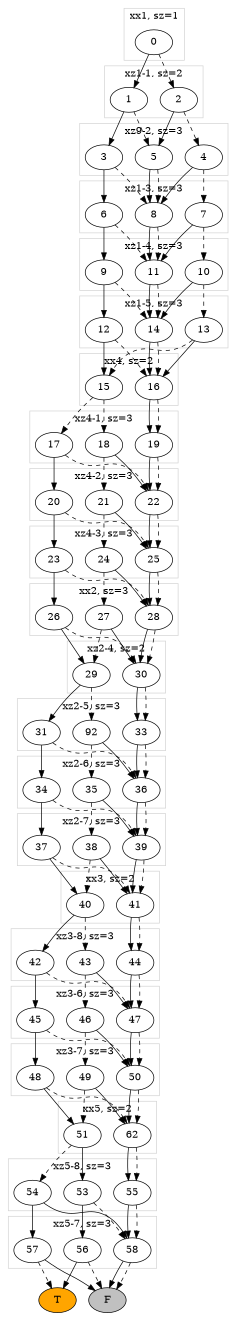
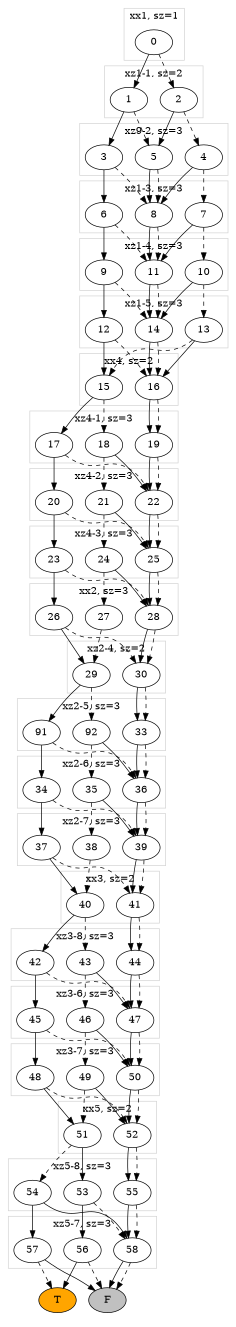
  digraph {
    2
    1
    0
    3
    4
    5
    7
    6
    8
    9
    10
    11
    12
    13
    14
    16
    15
    19
    17
    18
    22
    20
    21
    25
    24
    23
    28
    26
    27
    29
    30
    33
-   31
+   31 [label=91]
    n34 [label=92]
    34
    35
    36
    39
    37
    38
    40
    41
    45
    47
    46
    43
    44
    42
    48
    49
    50
-   52 [label=62]
+   52
    51
    53
    55
    54
    56
    57
    58
    n60 [fillcolor=gray label=F style=filled]
    n61 [fillcolor=orange label=T style=filled]
    subgraph cluster_1 {
      color=lightgrey
      label="xz1-1, sz=2"
      2
      1
    }
    subgraph cluster_2 {
      color=lightgrey
      label="xx1, sz=1"
      0
    }
    subgraph cluster_3 {
      color=lightgrey
      label="xz9-2, sz=3"
      3
      4
      5
    }
    subgraph cluster_4 {
      color=lightgrey
      label="xz1-3, sz=3"
      7
      6
      8
    }
    subgraph cluster_5 {
      color=lightgrey
      label="xz1-4, sz=3"
      9
      10
      11
    }
    subgraph cluster_6 {
      color=lightgrey
      label="xz1-5, sz=3"
      12
      13
      14
    }
    subgraph cluster_7 {
      color=lightgrey
      label="xx4, sz=2"
      16
      15
    }
    subgraph cluster_8 {
      color=lightgrey
      label="xz4-1, sz=3"
      19
      17
      18
    }
    subgraph cluster_9 {
      color=lightgrey
      label="xz4-2, sz=3"
      22
      20
      21
    }
    subgraph cluster_10 {
      color=lightgrey
      label="xz4-3, sz=3"
      25
      24
      23
    }
    subgraph cluster_11 {
      color=lightgrey
      label="xx2, sz=3"
      28
      26
      27
    }
    subgraph cluster_12 {
      color=lightgrey
      label="xz2-4, sz=2"
      29
      30
    }
    subgraph cluster_13 {
      color=lightgrey
      label="xz2-5, sz=3"
      33
      31
      n34
    }
    subgraph cluster_14 {
      color=lightgrey
      label="xz2-6, sz=3"
      34
      35
      36
    }
    subgraph cluster_15 {
      color=lightgrey
      label="xz2-7, sz=3"
      39
      37
      38
    }
    subgraph cluster_16 {
      color=lightgrey
      label="xx3, sz=2"
      40
      41
    }
    subgraph cluster_17 {
      color=lightgrey
      label="xz3-6, sz=3"
      45
      47
      46
    }
    subgraph cluster_18 {
      color=lightgrey
      label="xz3-8, sz=3"
      43
      44
      42
    }
    subgraph cluster_19 {
      color=lightgrey
      label="xz3-7, sz=3"
      48
      49
      50
    }
    subgraph cluster_20 {
      color=lightgrey
      label="xx5, sz=2"
      52
      51
    }
    subgraph cluster_21 {
      color=lightgrey
      label="xz5-8, sz=3"
      53
      55
      54
    }
    subgraph cluster_22 {
      color=lightgrey
      label="xz5-7, sz=3"
      56
      57
      58
    }
    subgraph cluster_23 {
      color=white
      n60
      n61
    }
    2 -> 4 [style=dashed]
    2 -> 5
    1 -> 3
    1 -> 5 [style=dashed]
    0 -> 2 [style=dashed]
    0 -> 1
    3 -> 6
    3 -> 8 [style=dashed]
    4 -> 7 [style=dashed]
    4 -> 8
    5 -> 8
    5 -> 8 [style=dashed]
    7 -> 10 [style=dashed]
    7 -> 11
    6 -> 9
    6 -> 11 [style=dashed]
    8 -> 11
    8 -> 11 [style=dashed]
    9 -> 12
    9 -> 14 [style=dashed]
    10 -> 13 [style=dashed]
    10 -> 14
    11 -> 14
    11 -> 14 [style=dashed]
    12 -> 16 [style=dashed]
    12 -> 15
    13 -> 16
    13 -> 15 [style=dashed]
    14 -> 16
    14 -> 16 [style=dashed]
    16 -> 19
    16 -> 19 [style=dashed]
-   15 -> 17 [style=dashed]
+   15 -> 17
    15 -> 18 [style=dashed]
    19 -> 22
    19 -> 22 [style=dashed]
    17 -> 22 [style=dashed]
    17 -> 20
    18 -> 22
    18 -> 21 [style=dashed]
    22 -> 25
    22 -> 25 [style=dashed]
    20 -> 25 [style=dashed]
    20 -> 23
    21 -> 25
    21 -> 24 [style=dashed]
    25 -> 28
    25 -> 28 [style=dashed]
    24 -> 28
    24 -> 27 [style=dashed]
    23 -> 28 [style=dashed]
    23 -> 26
    28 -> 30
    28 -> 30 [style=dashed]
    26 -> 29
    26 -> 30 [style=dashed]
    27 -> 29 [style=dashed]
-   27 -> 30
    29 -> 31
    29 -> n34 [style=dashed]
    30 -> 33
    30 -> 33 [style=dashed]
    33 -> 36
    33 -> 36 [style=dashed]
    31 -> 34
    31 -> 36 [style=dashed]
    n34 -> 35 [style=dashed]
    n34 -> 36
    34 -> 39 [style=dashed]
    34 -> 37
    35 -> 39
    35 -> 38 [style=dashed]
    36 -> 39
    36 -> 39 [style=dashed]
    39 -> 41
    39 -> 41 [style=dashed]
    37 -> 40
    37 -> 41 [style=dashed]
    38 -> 40 [style=dashed]
-   38 -> 41
    40 -> 43 [style=dashed]
    40 -> 42
    41 -> 44
    41 -> 44 [style=dashed]
    45 -> 48
    45 -> 50 [style=dashed]
    47 -> 50
    47 -> 50 [style=dashed]
    46 -> 49 [style=dashed]
    46 -> 50
    43 -> 47
    43 -> 46 [style=dashed]
    44 -> 47
    44 -> 47 [style=dashed]
    42 -> 45
    42 -> 47 [style=dashed]
    48 -> 52 [style=dashed]
    48 -> 51
    49 -> 52
    49 -> 51 [style=dashed]
    50 -> 52
    50 -> 52 [style=dashed]
    52 -> 55
    52 -> 55 [style=dashed]
    51 -> 53
    51 -> 54 [style=dashed]
    53 -> 56
    53 -> 58 [style=dashed]
    55 -> 58
    55 -> 58 [style=dashed]
    54 -> 57 [style=solid]
    54 -> 58
    56 -> n60 [style=dashed]
    56 -> n61
    57 -> n60
    57 -> n61 [style=dashed]
    58 -> n60
    58 -> n60 [style=dashed]
  }
